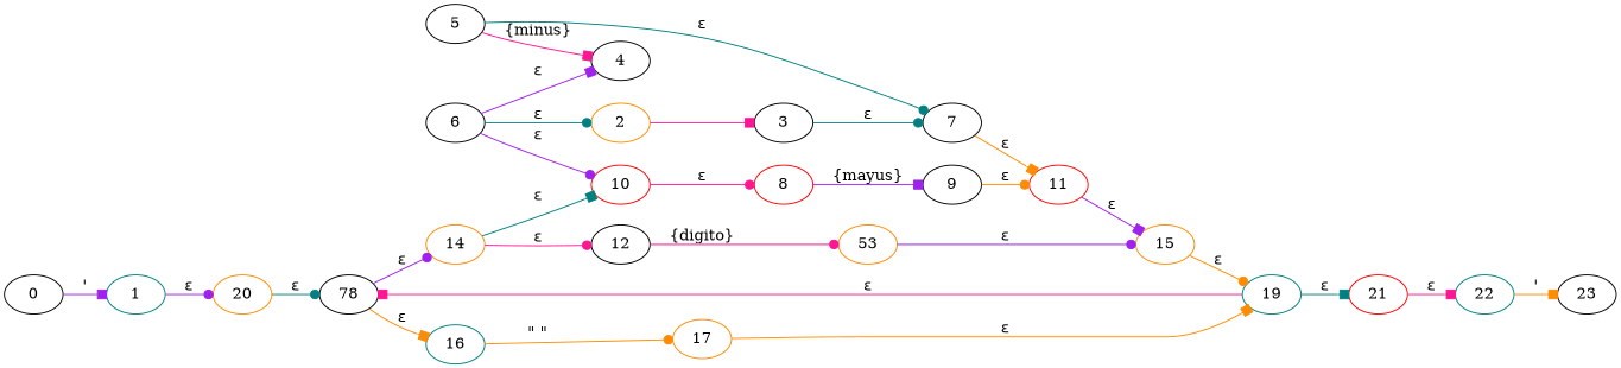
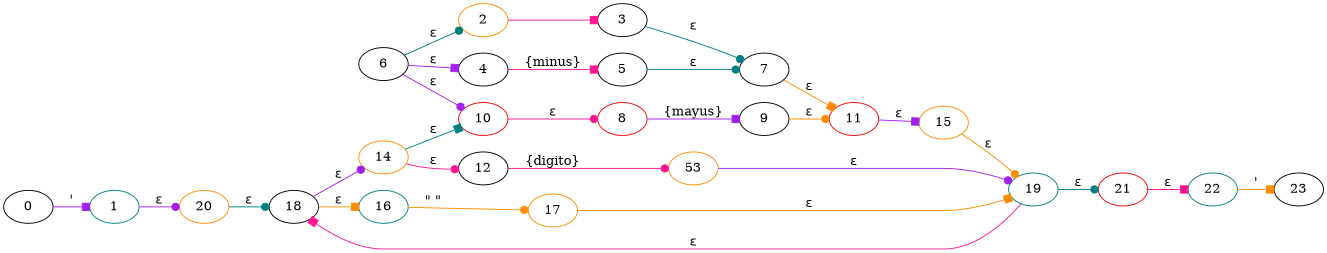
  digraph {
    rankdir=LR
    node [color=black]
    edge [arrowhead=dot color=purple]
    1 [color=teal]
    0
    20 [color=darkorange]
-   18 [label=78]
+   18
    2 [color=darkorange]
    3
    7
    11 [color=red]
    4
    5
    6
    10 [color=red]
    15 [color=darkorange]
    8 [color=red]
    9
    19 [color=teal]
    n17 [color=darkorange label=53]
    12
    14 [color=darkorange]
    21 [color=red]
    16 [color=teal]
    17 [color=darkorange]
    22 [color=teal]
    23
    1 -> 20 [label="ε"]
    0 -> 1 [arrowhead=box label="\'"]
    20 -> 18 [color=teal label="ε"]
    18 -> 14 [label="ε"]
    18 -> 16 [arrowhead=box color=darkorange label="ε"]
    2 -> 3 [arrowhead=box color=deeppink label="\n"]
    3 -> 7 [color=teal label="ε"]
    7 -> 11 [arrowhead=box color=darkorange label="ε"]
    11 -> 15 [arrowhead=box label="ε"]
-   5 -> 4 [arrowhead=box color=deeppink label="{minus}"]
+   4 -> 5 [arrowhead=box color=deeppink label="{minus}"]
    5 -> 7 [color=teal label="ε"]
    6 -> 2 [color=teal label="ε"]
    6 -> 4 [arrowhead=box label="ε"]
    6 -> 10 [label="ε"]
    10 -> 8 [color=deeppink label="ε"]
    15 -> 19 [color=darkorange label="ε"]
    8 -> 9 [arrowhead=box label="{mayus}"]
    9 -> 11 [color=darkorange label="ε"]
    19 -> 18 [arrowhead=box color=deeppink label="ε"]
-   19 -> 21 [arrowhead=box color=teal label="ε"]
-   n17 -> 15 [label="ε"]
+   19 -> 21 [color=teal label="ε"]
+   n17 -> 19 [label="ε"]
    12 -> n17 [color=deeppink label="{digito}"]
    14 -> 10 [arrowhead=box color=teal label="ε"]
    14 -> 12 [color=deeppink label="ε"]
    21 -> 22 [arrowhead=box color=deeppink label="ε"]
    16 -> 17 [color=darkorange label="\" \""]
    17 -> 19 [arrowhead=box color=darkorange label="ε"]
    22 -> 23 [arrowhead=box color=darkorange label="\'"]
  }
